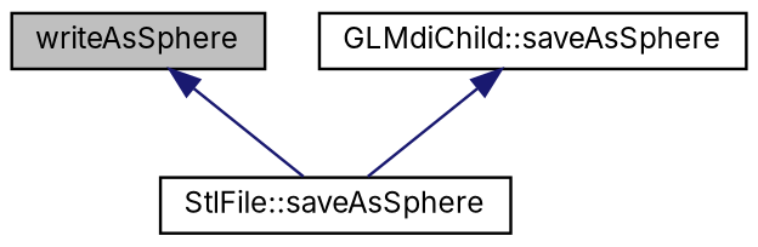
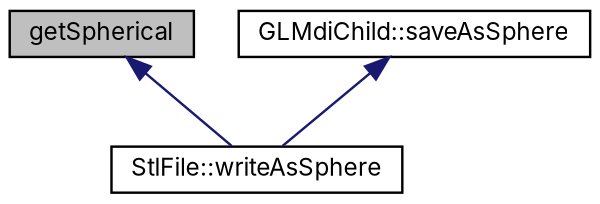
  digraph {
    fontname=Inter
    rankdir=TB
    node [color=black fillcolor=white fontname=Inter fontsize=10 shape=record style=filled]
    edge [color=midnightblue dir=back fontname=Inter fontsize=10 labelfontname=Helvetica labelfontsize=10 style=solid]
-   n1 [fillcolor=grey75 fontcolor=black height=0.2 label=writeAsSphere width=0.4]
-   n2 [height=0.2 label="StlFile::saveAsSphere" width=0.4]
+   n1 [fillcolor=grey75 fontcolor=black height=0.2 label=getSpherical width=0.4]
+   n2 [height=0.2 label="StlFile::writeAsSphere" width=0.4]
    n3 [height=0.2 label="GLMdiChild::saveAsSphere" width=0.4]
    n1 -> n2
    n3 -> n2
  }
